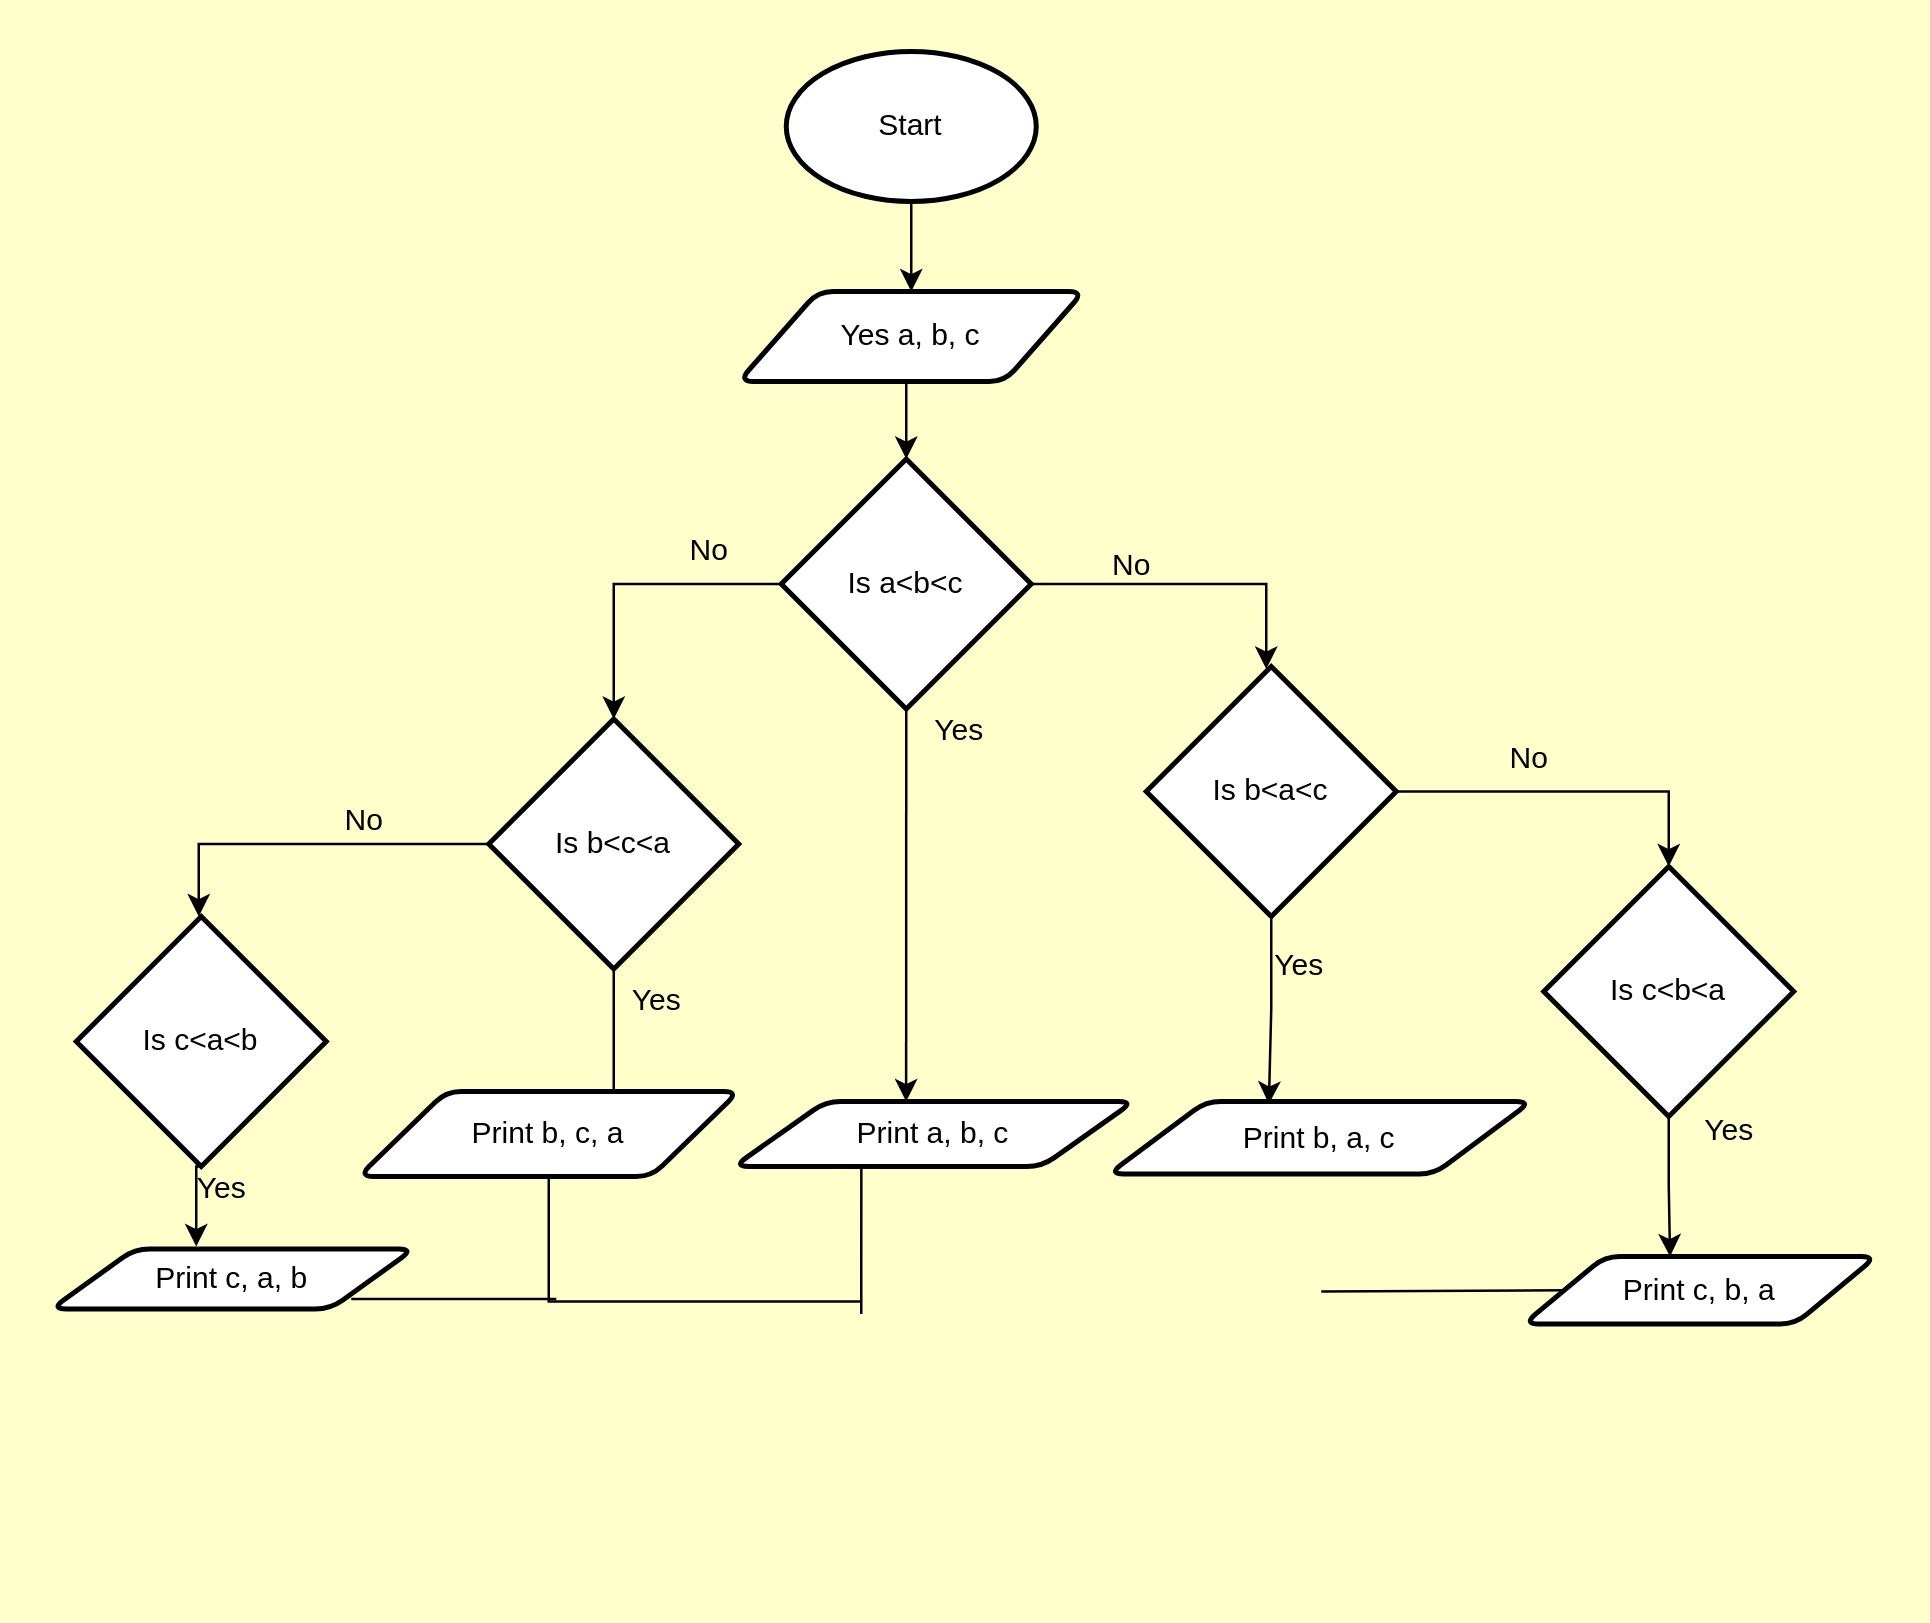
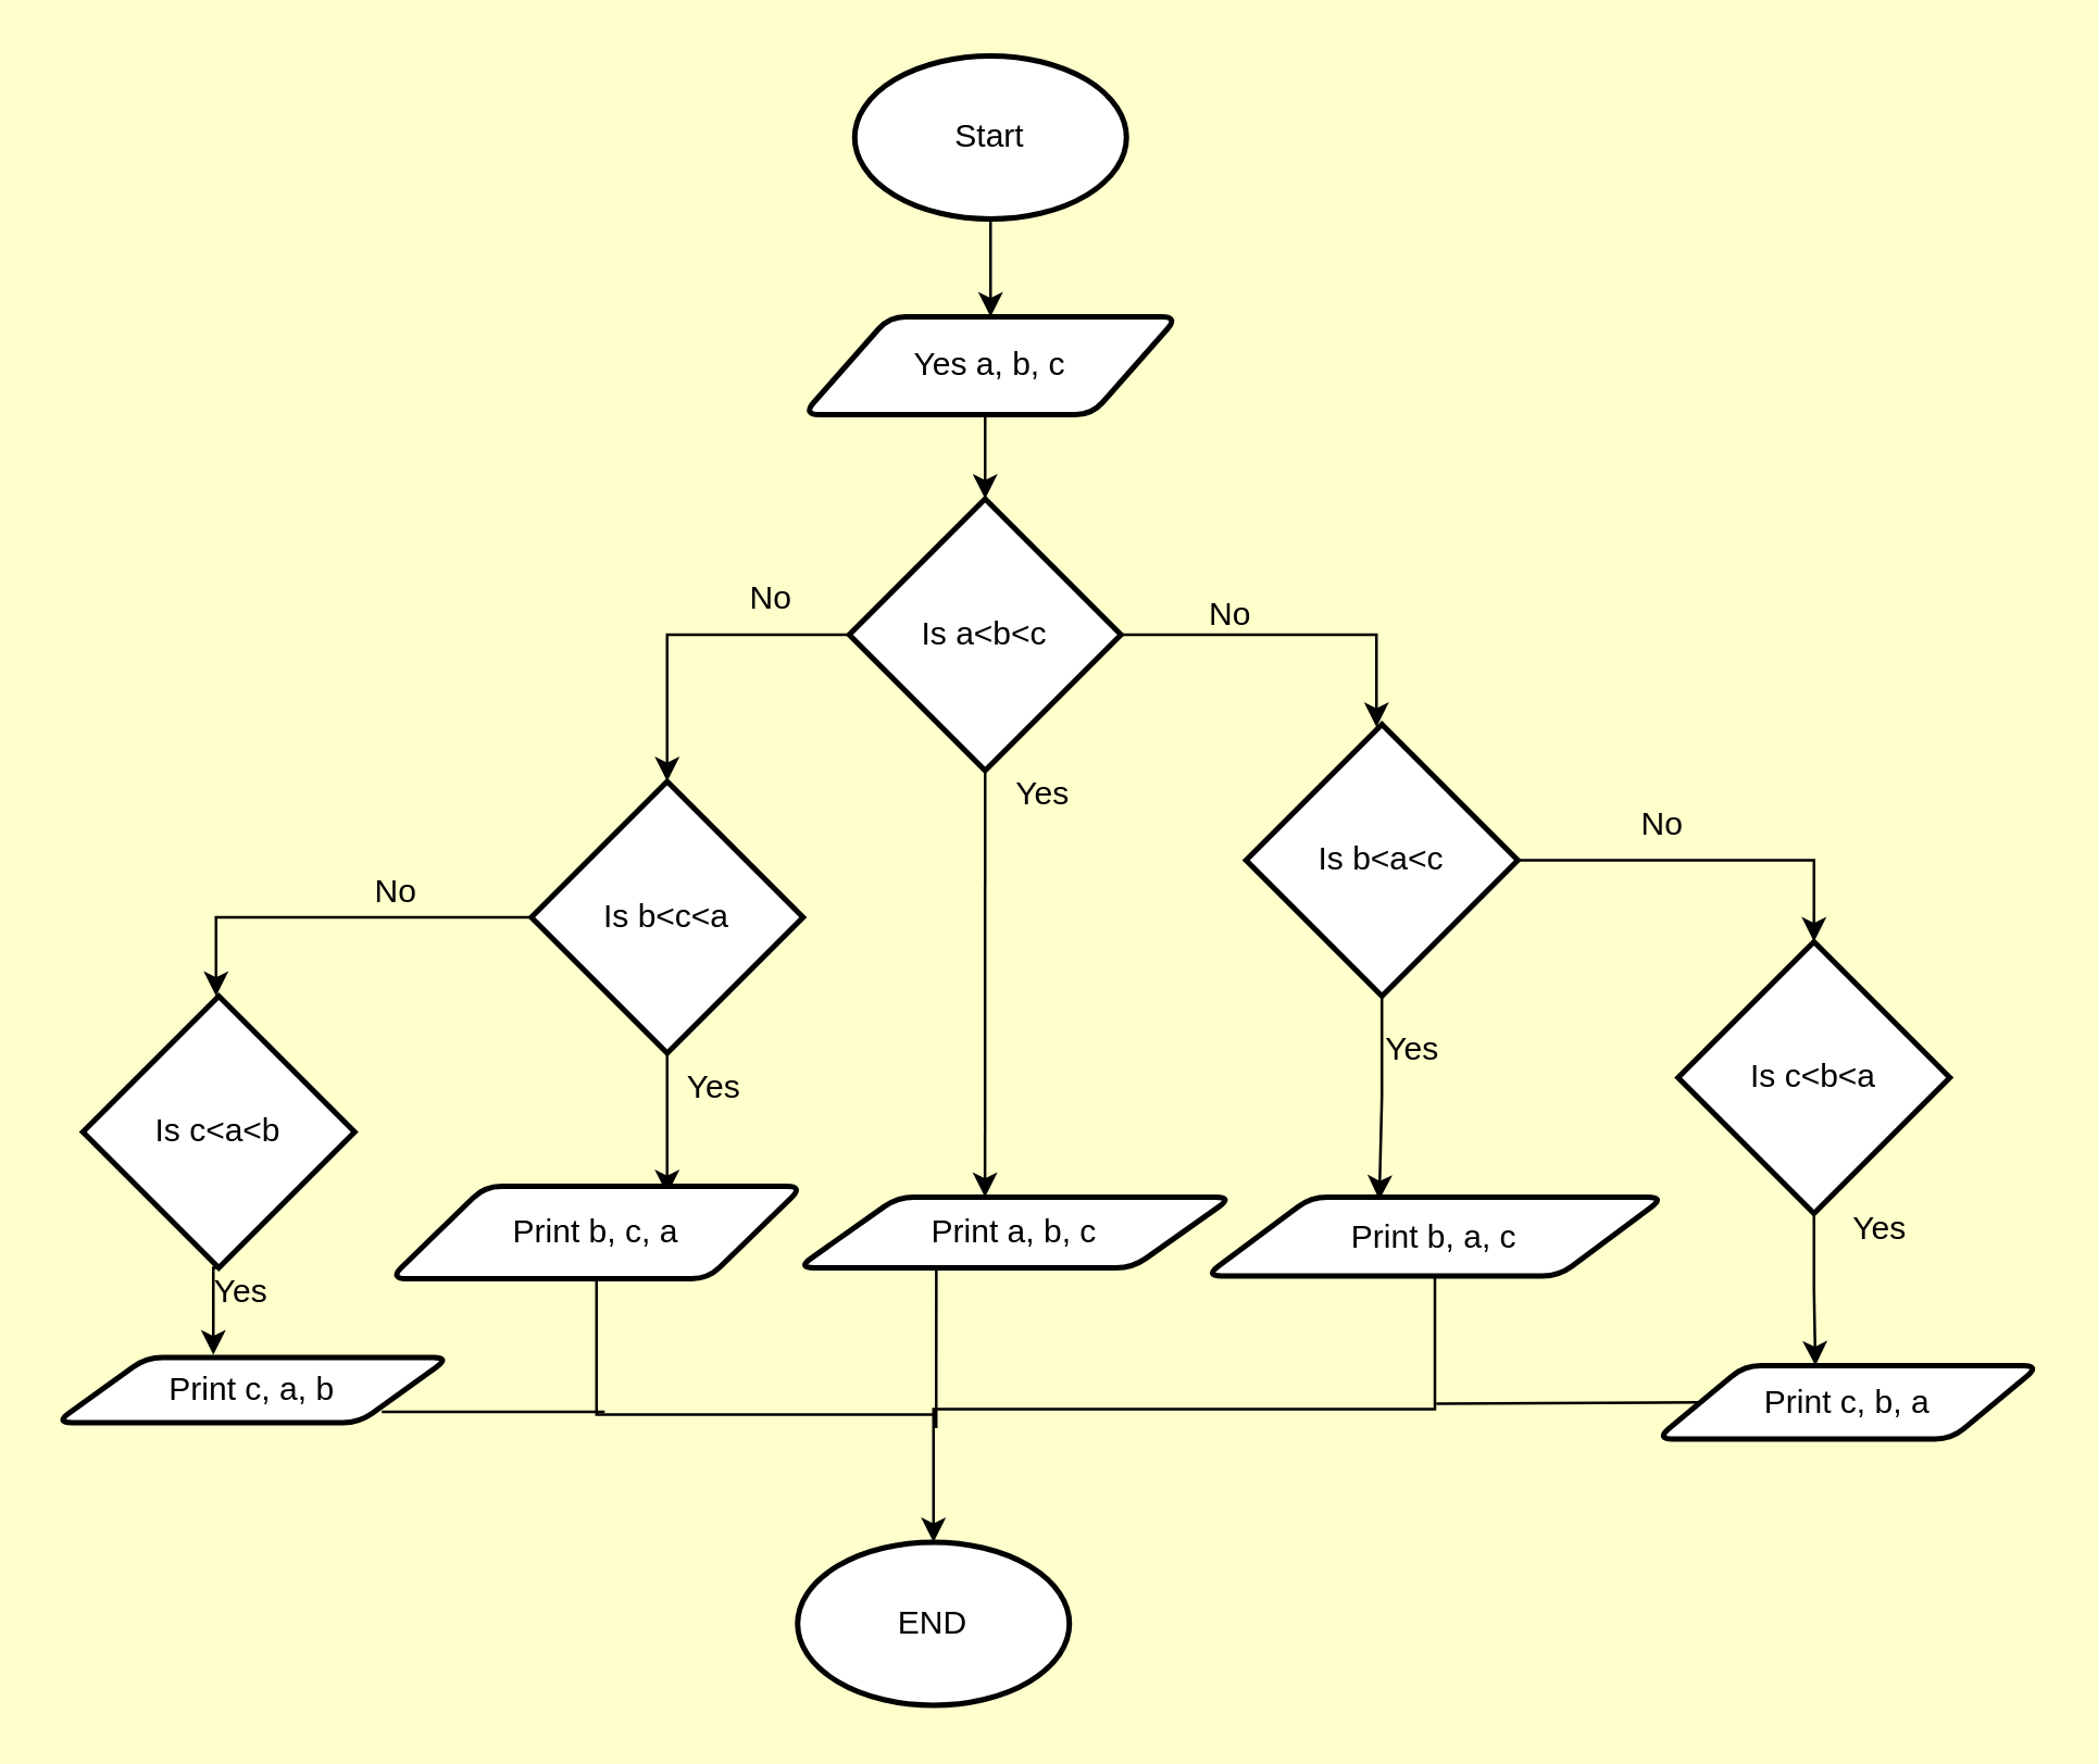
  <mxCell id="0" />
  <mxCell id="1" parent="0" />
  <mxCell id="2" style="edgeStyle=orthogonalEdgeStyle;rounded=0;orthogonalLoop=1;jettySize=auto;html=1;exitX=0.5;exitY=1;exitDx=0;exitDy=0;exitPerimeter=0;entryX=0.5;entryY=0;entryDx=0;entryDy=0;" edge="1" parent="1" source="3" target="5"><mxGeometry relative="1" as="geometry" /></mxCell>
  <mxCell id="3" value="Start" style="strokeWidth=2;html=1;shape=mxgraph.flowchart.start_1;whiteSpace=wrap;" vertex="1" parent="1"><mxGeometry x="314" y="20" width="100" height="60" as="geometry" /></mxCell>
  <mxCell id="4" style="edgeStyle=orthogonalEdgeStyle;rounded=0;orthogonalLoop=1;jettySize=auto;html=1;exitX=0.5;exitY=1;exitDx=0;exitDy=0;entryX=0.5;entryY=0;entryDx=0;entryDy=0;entryPerimeter=0;" edge="1" parent="1" source="5" target="9"><mxGeometry relative="1" as="geometry" /></mxCell>
  <mxCell id="5" value="Yes a, b, c" style="shape=parallelogram;html=1;strokeWidth=2;perimeter=parallelogramPerimeter;whiteSpace=wrap;rounded=1;arcSize=12;size=0.23;" vertex="1" parent="1"><mxGeometry x="295" y="116" width="138" height="36" as="geometry" /></mxCell>
  <mxCell id="6" style="edgeStyle=orthogonalEdgeStyle;rounded=0;orthogonalLoop=1;jettySize=auto;html=1;exitX=0.5;exitY=1;exitDx=0;exitDy=0;exitPerimeter=0;entryX=0.431;entryY=0;entryDx=0;entryDy=0;entryPerimeter=0;" edge="1" parent="1" source="9" target="10"><mxGeometry relative="1" as="geometry" /></mxCell>
  <mxCell id="7" style="edgeStyle=orthogonalEdgeStyle;rounded=0;orthogonalLoop=1;jettySize=auto;html=1;exitX=1;exitY=0.5;exitDx=0;exitDy=0;exitPerimeter=0;" edge="1" parent="1" source="9"><mxGeometry relative="1" as="geometry"><mxPoint x="506" y="267" as="targetPoint" /><Array as="points"><mxPoint x="506" y="233" /></Array></mxGeometry></mxCell>
  <mxCell id="8" style="edgeStyle=orthogonalEdgeStyle;rounded=0;orthogonalLoop=1;jettySize=auto;html=1;exitX=0;exitY=0.5;exitDx=0;exitDy=0;exitPerimeter=0;entryX=0.5;entryY=0;entryDx=0;entryDy=0;entryPerimeter=0;" edge="1" parent="1" source="9" target="17"><mxGeometry relative="1" as="geometry" /></mxCell>
  <mxCell id="9" value="Is a&amp;lt;b&amp;lt;c" style="strokeWidth=2;html=1;shape=mxgraph.flowchart.decision;whiteSpace=wrap;" vertex="1" parent="1"><mxGeometry x="312" y="183" width="100" height="100" as="geometry" /></mxCell>
  <mxCell id="10" value="Print a, b, c" style="shape=parallelogram;html=1;strokeWidth=2;perimeter=parallelogramPerimeter;whiteSpace=wrap;rounded=1;arcSize=12;size=0.23;" vertex="1" parent="1"><mxGeometry x="293" y="440" width="160" height="26" as="geometry" /></mxCell>
  <mxCell id="11" value="Yes" style="text;html=1;align=center;verticalAlign=middle;resizable=0;points=[];autosize=1;strokeColor=none;fillColor=none;" vertex="1" parent="1"><mxGeometry x="368" y="283" width="30" height="18" as="geometry" /></mxCell>
  <mxCell id="12" style="edgeStyle=orthogonalEdgeStyle;rounded=0;orthogonalLoop=1;jettySize=auto;html=1;exitX=0.5;exitY=1;exitDx=0;exitDy=0;exitPerimeter=0;entryX=0.379;entryY=0.034;entryDx=0;entryDy=0;entryPerimeter=0;" edge="1" parent="1" source="14" target="21"><mxGeometry relative="1" as="geometry" /></mxCell>
  <mxCell id="13" style="edgeStyle=orthogonalEdgeStyle;rounded=0;orthogonalLoop=1;jettySize=auto;html=1;exitX=1;exitY=0.5;exitDx=0;exitDy=0;exitPerimeter=0;entryX=0.5;entryY=0;entryDx=0;entryDy=0;entryPerimeter=0;" edge="1" parent="1" source="14" target="26"><mxGeometry relative="1" as="geometry" /></mxCell>
  <mxCell id="14" value="&lt;span&gt;Is b&amp;lt;a&amp;lt;c&lt;/span&gt;" style="strokeWidth=2;html=1;shape=mxgraph.flowchart.decision;whiteSpace=wrap;" vertex="1" parent="1"><mxGeometry x="458" y="266" width="100" height="100" as="geometry" /></mxCell>
- <mxCell id="15" style="edgeStyle=orthogonalEdgeStyle;rounded=0;orthogonalLoop=1;jettySize=auto;html=1;exitX=0.5;exitY=1;exitDx=0;exitDy=0;exitPerimeter=0;entryX=0.671;entryY=0.088;entryDx=0;entryDy=0;entryPerimeter=0;endArrow=none;" edge="1" parent="1" source="17" target="23"><mxGeometry relative="1" as="geometry" /></mxCell>
+ <mxCell id="15" style="edgeStyle=orthogonalEdgeStyle;rounded=0;orthogonalLoop=1;jettySize=auto;html=1;exitX=0.5;exitY=1;exitDx=0;exitDy=0;exitPerimeter=0;entryX=0.671;entryY=0.088;entryDx=0;entryDy=0;entryPerimeter=0;" edge="1" parent="1" source="17" target="23"><mxGeometry relative="1" as="geometry" /></mxCell>
  <mxCell id="16" style="edgeStyle=orthogonalEdgeStyle;rounded=0;orthogonalLoop=1;jettySize=auto;html=1;exitX=0;exitY=0.5;exitDx=0;exitDy=0;exitPerimeter=0;" edge="1" parent="1" source="17"><mxGeometry relative="1" as="geometry"><mxPoint x="79" y="366" as="targetPoint" /><Array as="points"><mxPoint x="79" y="337" /><mxPoint x="79" y="366" /></Array></mxGeometry></mxCell>
  <mxCell id="17" value="&lt;span&gt;Is b&amp;lt;c&amp;lt;a&lt;/span&gt;" style="strokeWidth=2;html=1;shape=mxgraph.flowchart.decision;whiteSpace=wrap;" vertex="1" parent="1"><mxGeometry x="195" y="287" width="100" height="100" as="geometry" /></mxCell>
  <mxCell id="18" value="No" style="text;html=1;align=center;verticalAlign=middle;resizable=0;points=[];autosize=1;strokeColor=none;fillColor=none;" vertex="1" parent="1"><mxGeometry x="439" y="217" width="25" height="18" as="geometry" /></mxCell>
  <mxCell id="19" value="No" style="text;html=1;align=center;verticalAlign=middle;resizable=0;points=[];autosize=1;strokeColor=none;fillColor=none;" vertex="1" parent="1"><mxGeometry x="270" y="211" width="25" height="18" as="geometry" /></mxCell>
+ <mxCell id="20" style="edgeStyle=orthogonalEdgeStyle;rounded=0;orthogonalLoop=1;jettySize=auto;html=1;exitX=0.5;exitY=1;exitDx=0;exitDy=0;entryX=0.5;entryY=0;entryDx=0;entryDy=0;entryPerimeter=0;" edge="1" parent="1" source="21" target="35"><mxGeometry relative="1" as="geometry" /></mxCell>
  <mxCell id="21" value="&lt;span&gt;Print b, a, c&lt;/span&gt;" style="shape=parallelogram;html=1;strokeWidth=2;perimeter=parallelogramPerimeter;whiteSpace=wrap;rounded=1;arcSize=12;size=0.23;" vertex="1" parent="1"><mxGeometry x="443" y="440" width="169" height="29" as="geometry" /></mxCell>
  <mxCell id="22" value="Yes" style="text;html=1;align=center;verticalAlign=middle;resizable=0;points=[];autosize=1;strokeColor=none;fillColor=none;" vertex="1" parent="1"><mxGeometry x="504" y="377" width="30" height="18" as="geometry" /></mxCell>
  <mxCell id="23" value="&lt;span&gt;Print b, c, a&lt;/span&gt;" style="shape=parallelogram;html=1;strokeWidth=2;perimeter=parallelogramPerimeter;whiteSpace=wrap;rounded=1;arcSize=12;size=0.23;" vertex="1" parent="1"><mxGeometry x="143" y="436" width="152" height="34" as="geometry" /></mxCell>
  <mxCell id="24" value="Yes" style="text;html=1;align=center;verticalAlign=middle;resizable=0;points=[];autosize=1;strokeColor=none;fillColor=none;" vertex="1" parent="1"><mxGeometry x="247" y="391" width="30" height="18" as="geometry" /></mxCell>
  <mxCell id="25" style="edgeStyle=orthogonalEdgeStyle;rounded=0;orthogonalLoop=1;jettySize=auto;html=1;exitX=0.5;exitY=1;exitDx=0;exitDy=0;exitPerimeter=0;entryX=0.415;entryY=0;entryDx=0;entryDy=0;entryPerimeter=0;" edge="1" parent="1" source="26" target="28"><mxGeometry relative="1" as="geometry" /></mxCell>
  <mxCell id="26" value="&lt;span&gt;Is c&amp;lt;b&amp;lt;a&lt;/span&gt;" style="strokeWidth=2;html=1;shape=mxgraph.flowchart.decision;whiteSpace=wrap;" vertex="1" parent="1"><mxGeometry x="617" y="346" width="100" height="100" as="geometry" /></mxCell>
  <mxCell id="27" value="No" style="text;html=1;align=center;verticalAlign=middle;resizable=0;points=[];autosize=1;strokeColor=none;fillColor=none;" vertex="1" parent="1"><mxGeometry x="598" y="294" width="25" height="18" as="geometry" /></mxCell>
  <mxCell id="28" value="&lt;span&gt;Print c, b, a&lt;/span&gt;" style="shape=parallelogram;html=1;strokeWidth=2;perimeter=parallelogramPerimeter;whiteSpace=wrap;rounded=1;arcSize=12;size=0.23;" vertex="1" parent="1"><mxGeometry x="609" y="502" width="141" height="27" as="geometry" /></mxCell>
  <mxCell id="29" value="Yes" style="text;html=1;align=center;verticalAlign=middle;resizable=0;points=[];autosize=1;strokeColor=none;fillColor=none;" vertex="1" parent="1"><mxGeometry x="676" y="443" width="30" height="18" as="geometry" /></mxCell>
  <mxCell id="30" style="edgeStyle=orthogonalEdgeStyle;rounded=0;orthogonalLoop=1;jettySize=auto;html=1;exitX=0.5;exitY=1;exitDx=0;exitDy=0;exitPerimeter=0;" edge="1" parent="1" source="31"><mxGeometry relative="1" as="geometry"><mxPoint x="78" y="498" as="targetPoint" /></mxGeometry></mxCell>
  <mxCell id="31" value="&lt;span&gt;Is c&amp;lt;a&amp;lt;b&lt;/span&gt;" style="strokeWidth=2;html=1;shape=mxgraph.flowchart.decision;whiteSpace=wrap;" vertex="1" parent="1"><mxGeometry x="30" y="366" width="100" height="100" as="geometry" /></mxCell>
  <mxCell id="32" value="No" style="text;html=1;align=center;verticalAlign=middle;resizable=0;points=[];autosize=1;strokeColor=none;fillColor=none;" vertex="1" parent="1"><mxGeometry x="132" y="319" width="25" height="18" as="geometry" /></mxCell>
  <mxCell id="33" value="&lt;span&gt;Print c, a, b&lt;/span&gt;" style="shape=parallelogram;html=1;strokeWidth=2;perimeter=parallelogramPerimeter;whiteSpace=wrap;rounded=1;arcSize=12;size=0.23;" vertex="1" parent="1"><mxGeometry x="20" y="499" width="145" height="24" as="geometry" /></mxCell>
  <mxCell id="34" value="Yes" style="text;html=1;align=center;verticalAlign=middle;resizable=0;points=[];autosize=1;strokeColor=none;fillColor=none;" vertex="1" parent="1"><mxGeometry x="73" y="466" width="30" height="18" as="geometry" /></mxCell>
+ <mxCell id="35" value="END" style="strokeWidth=2;html=1;shape=mxgraph.flowchart.start_1;whiteSpace=wrap;" vertex="1" parent="1"><mxGeometry x="293" y="567" width="100" height="60" as="geometry" /></mxCell>
  <mxCell id="36" value="" style="endArrow=none;html=1;rounded=0;entryX=0.319;entryY=1;entryDx=0;entryDy=0;entryPerimeter=0;" edge="1" parent="1" target="10"><mxGeometry width="50" height="50" relative="1" as="geometry"><mxPoint x="344" y="525" as="sourcePoint" /><mxPoint x="362" y="466" as="targetPoint" /><Array as="points"><mxPoint x="344" y="506" /></Array></mxGeometry></mxCell>
  <mxCell id="37" value="" style="endArrow=none;html=1;rounded=0;entryX=0;entryY=0.5;entryDx=0;entryDy=0;" edge="1" parent="1" target="28"><mxGeometry width="50" height="50" relative="1" as="geometry"><mxPoint x="528" y="516" as="sourcePoint" /><mxPoint x="631" y="507" as="targetPoint" /></mxGeometry></mxCell>
  <mxCell id="38" value="" style="endArrow=none;html=1;rounded=0;entryX=0.5;entryY=1;entryDx=0;entryDy=0;" edge="1" parent="1" target="23"><mxGeometry width="50" height="50" relative="1" as="geometry"><mxPoint x="344" y="520" as="sourcePoint" /><mxPoint x="222" y="470" as="targetPoint" /><Array as="points"><mxPoint x="219" y="520" /></Array></mxGeometry></mxCell>
  <mxCell id="39" value="" style="endArrow=none;html=1;rounded=0;" edge="1" parent="1"><mxGeometry width="50" height="50" relative="1" as="geometry"><mxPoint x="140" y="519" as="sourcePoint" /><mxPoint x="222" y="519" as="targetPoint" /></mxGeometry></mxCell>
